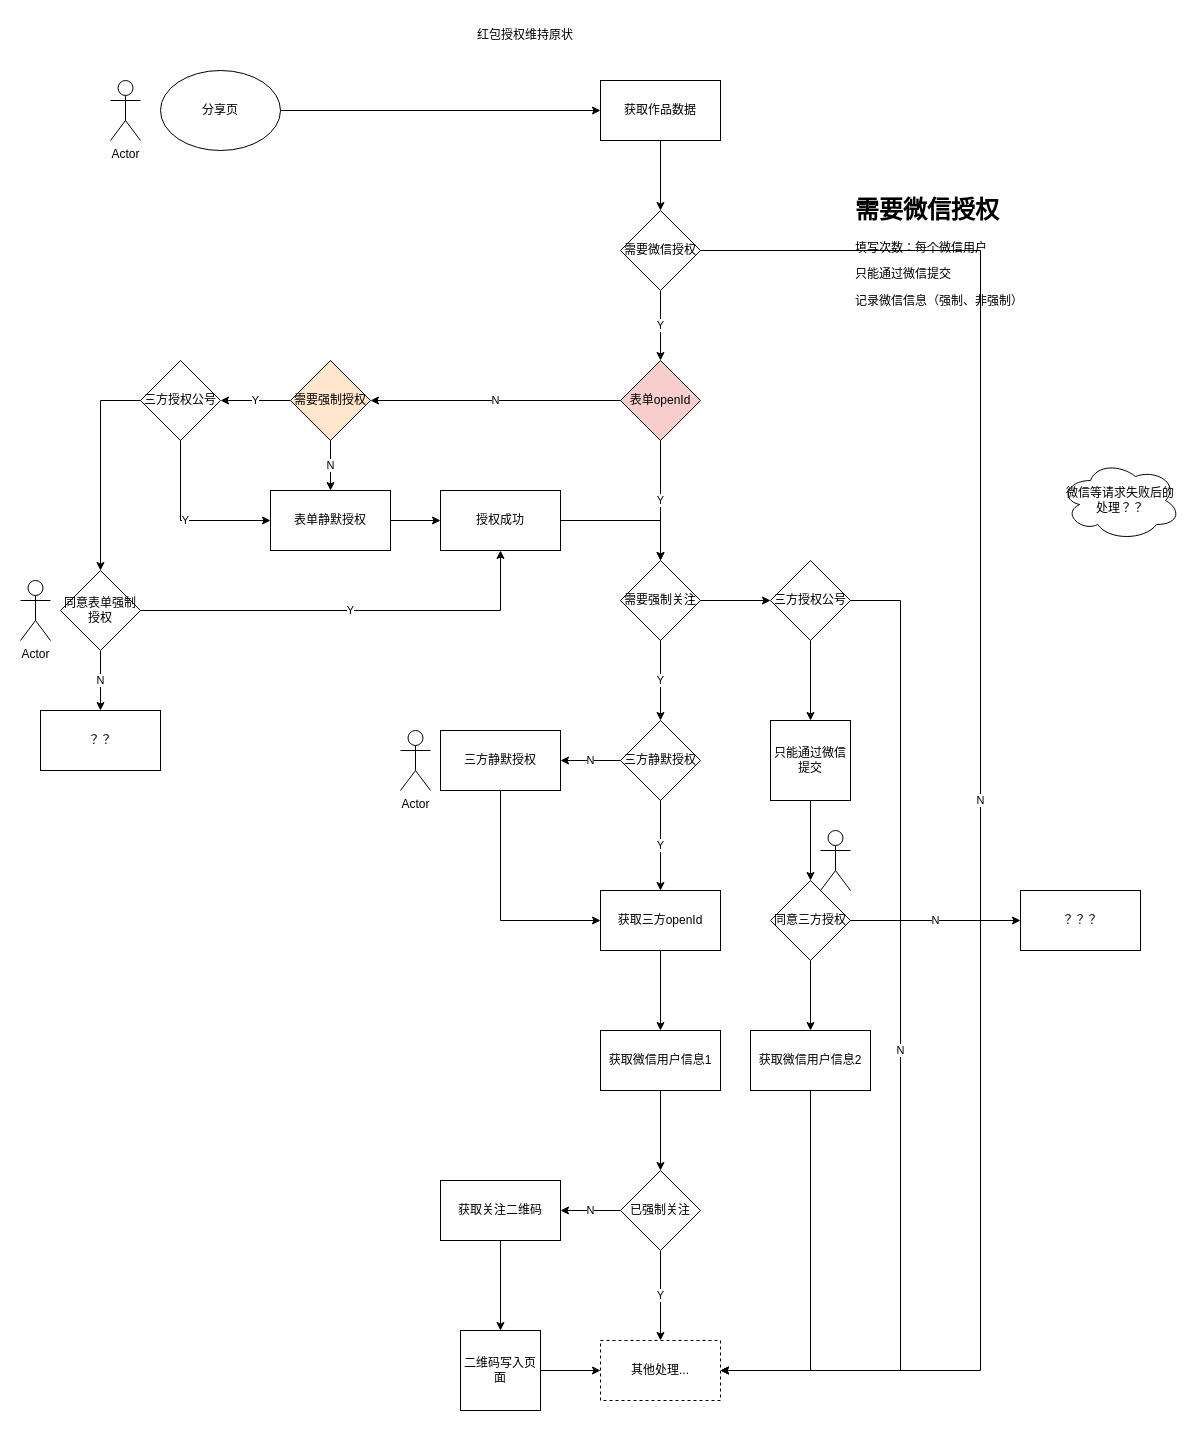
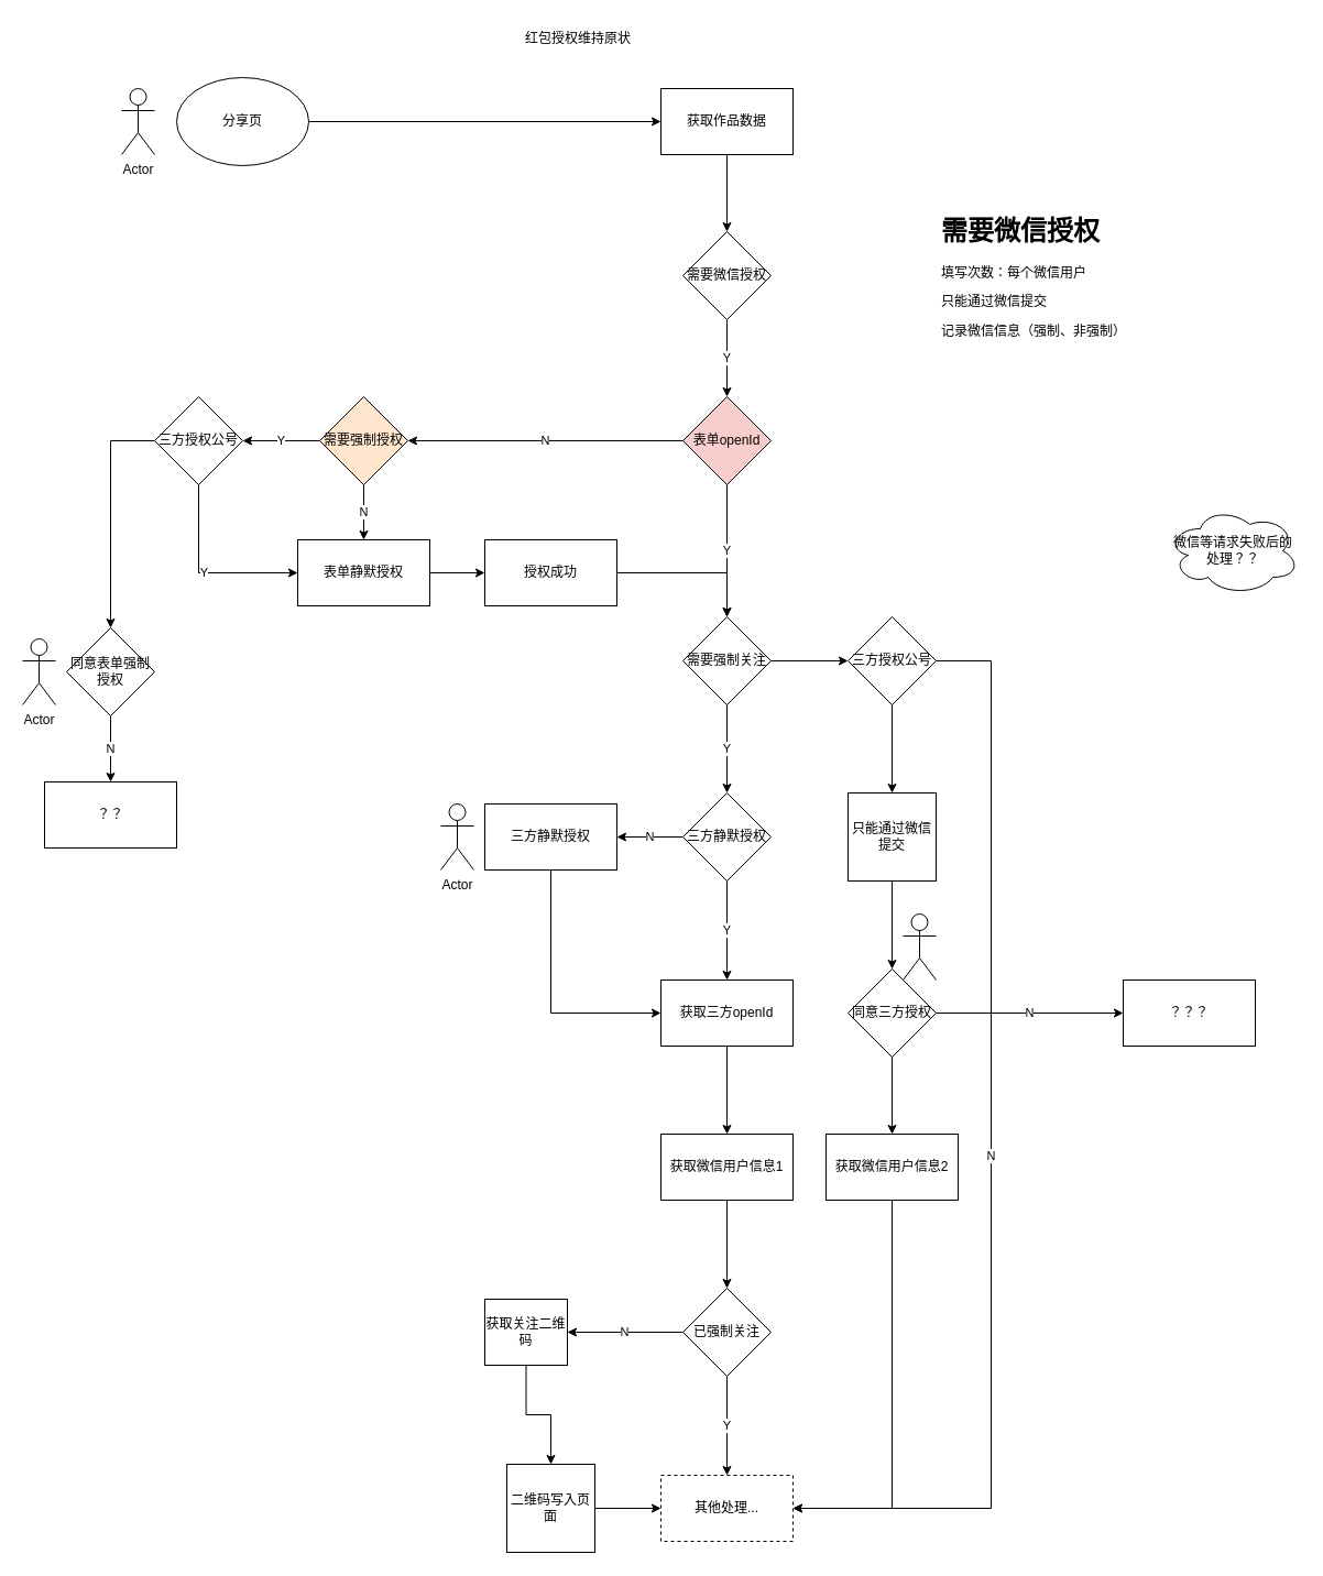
  <mxCell id="0" />
  <mxCell id="1" parent="0" />
  <mxCell id="2" value="" style="edgeStyle=orthogonalEdgeStyle;rounded=0;orthogonalLoop=1;jettySize=auto;html=1;" edge="1" parent="1" source="3" target="5"><mxGeometry relative="1" as="geometry" /></mxCell>
  <mxCell id="3" value="分享页" style="ellipse;whiteSpace=wrap;html=1;" vertex="1" parent="1"><mxGeometry x="160" y="70" width="120" height="80" as="geometry" /></mxCell>
  <mxCell id="4" value="" style="edgeStyle=orthogonalEdgeStyle;rounded=0;orthogonalLoop=1;jettySize=auto;html=1;" edge="1" parent="1" source="5" target="9"><mxGeometry relative="1" as="geometry" /></mxCell>
  <mxCell id="5" value="获取作品数据" style="whiteSpace=wrap;html=1;" vertex="1" parent="1"><mxGeometry x="600" y="80" width="120" height="60" as="geometry" /></mxCell>
  <mxCell id="6" value="红包授权维持原状" style="text;html=1;strokeColor=none;fillColor=none;align=center;verticalAlign=middle;whiteSpace=wrap;rounded=0;" vertex="1" parent="1"><mxGeometry x="470" y="20" width="110" height="30" as="geometry" /></mxCell>
  <mxCell id="7" value="Y" style="edgeStyle=orthogonalEdgeStyle;rounded=0;orthogonalLoop=1;jettySize=auto;html=1;" edge="1" parent="1" source="9" target="13"><mxGeometry relative="1" as="geometry"><mxPoint x="660" y="370" as="targetPoint" /></mxGeometry></mxCell>
- <mxCell id="8" value="N" style="edgeStyle=orthogonalEdgeStyle;rounded=0;orthogonalLoop=1;jettySize=auto;html=1;exitX=1;exitY=0.5;exitDx=0;exitDy=0;entryX=1;entryY=0.5;entryDx=0;entryDy=0;" edge="1" parent="1" source="9" target="23"><mxGeometry relative="1" as="geometry"><Array as="points"><mxPoint x="980" y="250" /><mxPoint x="980" y="1370" /></Array></mxGeometry></mxCell>
  <mxCell id="9" value="需要微信授权" style="rhombus;whiteSpace=wrap;html=1;" vertex="1" parent="1"><mxGeometry x="620" y="210" width="80" height="80" as="geometry" /></mxCell>
  <mxCell id="10" value="&lt;h1&gt;需要微信授权&lt;/h1&gt;&lt;p&gt;填写次数：每个微信用户&lt;/p&gt;&lt;p&gt;只能通过微信提交&lt;/p&gt;&lt;p&gt;记录微信信息（强制、非强制）&lt;/p&gt;" style="text;html=1;strokeColor=none;fillColor=none;spacing=5;spacingTop=-20;whiteSpace=wrap;overflow=hidden;rounded=0;" vertex="1" parent="1"><mxGeometry x="850" y="190" width="190" height="120" as="geometry" /></mxCell>
  <mxCell id="11" value="Y" style="edgeStyle=orthogonalEdgeStyle;rounded=0;orthogonalLoop=1;jettySize=auto;html=1;" edge="1" parent="1" source="13" target="16"><mxGeometry relative="1" as="geometry" /></mxCell>
  <mxCell id="12" value="N" style="edgeStyle=orthogonalEdgeStyle;rounded=0;orthogonalLoop=1;jettySize=auto;html=1;" edge="1" parent="1" source="13" target="26"><mxGeometry relative="1" as="geometry" /></mxCell>
  <mxCell id="13" value="表单openId" style="rhombus;whiteSpace=wrap;html=1;fillColor=#f8cecc;" vertex="1" parent="1"><mxGeometry x="620" y="360" width="80" height="80" as="geometry" /></mxCell>
  <mxCell id="14" value="Y" style="edgeStyle=orthogonalEdgeStyle;rounded=0;orthogonalLoop=1;jettySize=auto;html=1;" edge="1" parent="1" source="16" target="19"><mxGeometry relative="1" as="geometry" /></mxCell>
  <mxCell id="15" value="" style="edgeStyle=orthogonalEdgeStyle;rounded=0;orthogonalLoop=1;jettySize=auto;html=1;" edge="1" parent="1" source="16" target="51"><mxGeometry relative="1" as="geometry" /></mxCell>
  <mxCell id="16" value="需要强制关注" style="rhombus;whiteSpace=wrap;html=1;" vertex="1" parent="1"><mxGeometry x="620" y="560" width="80" height="80" as="geometry" /></mxCell>
  <mxCell id="17" value="Y" style="edgeStyle=orthogonalEdgeStyle;rounded=0;orthogonalLoop=1;jettySize=auto;html=1;" edge="1" parent="1" source="19" target="34"><mxGeometry relative="1" as="geometry" /></mxCell>
  <mxCell id="18" value="N" style="edgeStyle=orthogonalEdgeStyle;rounded=0;orthogonalLoop=1;jettySize=auto;html=1;" edge="1" parent="1" source="19" target="36"><mxGeometry relative="1" as="geometry" /></mxCell>
  <mxCell id="19" value="三方静默授权" style="rhombus;whiteSpace=wrap;html=1;" vertex="1" parent="1"><mxGeometry x="620" y="720" width="80" height="80" as="geometry" /></mxCell>
  <mxCell id="20" value="Y" style="edgeStyle=orthogonalEdgeStyle;rounded=0;orthogonalLoop=1;jettySize=auto;html=1;" edge="1" parent="1" source="22" target="23"><mxGeometry relative="1" as="geometry" /></mxCell>
  <mxCell id="21" value="N" style="edgeStyle=orthogonalEdgeStyle;rounded=0;orthogonalLoop=1;jettySize=auto;html=1;" edge="1" parent="1" source="22" target="38"><mxGeometry relative="1" as="geometry" /></mxCell>
  <mxCell id="22" value="已强制关注" style="rhombus;whiteSpace=wrap;html=1;" vertex="1" parent="1"><mxGeometry x="620" y="1170" width="80" height="80" as="geometry" /></mxCell>
  <mxCell id="23" value="其他处理..." style="whiteSpace=wrap;html=1;dashed=1;" vertex="1" parent="1"><mxGeometry x="600" y="1340" width="120" height="60" as="geometry" /></mxCell>
  <mxCell id="24" value="N" style="edgeStyle=orthogonalEdgeStyle;rounded=0;orthogonalLoop=1;jettySize=auto;html=1;entryX=0.5;entryY=0;entryDx=0;entryDy=0;" edge="1" parent="1" source="26" target="45"><mxGeometry relative="1" as="geometry"><mxPoint x="450" y="500" as="targetPoint" /></mxGeometry></mxCell>
  <mxCell id="25" value="Y" style="edgeStyle=orthogonalEdgeStyle;rounded=0;orthogonalLoop=1;jettySize=auto;html=1;" edge="1" parent="1" source="26" target="43"><mxGeometry relative="1" as="geometry" /></mxCell>
  <mxCell id="26" value="需要强制授权" style="rhombus;whiteSpace=wrap;html=1;fillColor=#ffe6cc;" vertex="1" parent="1"><mxGeometry x="290" y="360" width="80" height="80" as="geometry" /></mxCell>
  <mxCell id="27" style="edgeStyle=orthogonalEdgeStyle;rounded=0;orthogonalLoop=1;jettySize=auto;html=1;exitX=1;exitY=0.5;exitDx=0;exitDy=0;entryX=0.5;entryY=0;entryDx=0;entryDy=0;" edge="1" parent="1" source="28" target="16"><mxGeometry relative="1" as="geometry" /></mxCell>
  <mxCell id="28" value="授权成功" style="whiteSpace=wrap;html=1;" vertex="1" parent="1"><mxGeometry x="440" y="490" width="120" height="60" as="geometry" /></mxCell>
  <mxCell id="29" value="N" style="edgeStyle=orthogonalEdgeStyle;rounded=0;orthogonalLoop=1;jettySize=auto;html=1;" edge="1" parent="1" source="31" target="32"><mxGeometry relative="1" as="geometry" /></mxCell>
- <mxCell id="30" value="Y" style="edgeStyle=orthogonalEdgeStyle;rounded=0;orthogonalLoop=1;jettySize=auto;html=1;exitX=1;exitY=0.5;exitDx=0;exitDy=0;entryX=0.5;entryY=1;entryDx=0;entryDy=0;" edge="1" parent="1" source="31" target="28"><mxGeometry relative="1" as="geometry" /></mxCell>
  <mxCell id="31" value="同意表单强制授权" style="rhombus;whiteSpace=wrap;html=1;" vertex="1" parent="1"><mxGeometry x="60" y="570" width="80" height="80" as="geometry" /></mxCell>
  <mxCell id="32" value="？？" style="whiteSpace=wrap;html=1;" vertex="1" parent="1"><mxGeometry x="40" y="710" width="120" height="60" as="geometry" /></mxCell>
  <mxCell id="33" value="" style="edgeStyle=orthogonalEdgeStyle;rounded=0;orthogonalLoop=1;jettySize=auto;html=1;" edge="1" parent="1" source="34" target="55"><mxGeometry relative="1" as="geometry" /></mxCell>
  <mxCell id="34" value="获取三方openId" style="whiteSpace=wrap;html=1;" vertex="1" parent="1"><mxGeometry x="600" y="890" width="120" height="60" as="geometry" /></mxCell>
  <mxCell id="35" style="edgeStyle=orthogonalEdgeStyle;rounded=0;orthogonalLoop=1;jettySize=auto;html=1;exitX=0.5;exitY=1;exitDx=0;exitDy=0;entryX=0;entryY=0.5;entryDx=0;entryDy=0;" edge="1" parent="1" source="36" target="34"><mxGeometry relative="1" as="geometry" /></mxCell>
  <mxCell id="36" value="三方静默授权" style="whiteSpace=wrap;html=1;" vertex="1" parent="1"><mxGeometry x="440" y="730" width="120" height="60" as="geometry" /></mxCell>
  <mxCell id="37" value="" style="edgeStyle=orthogonalEdgeStyle;rounded=0;orthogonalLoop=1;jettySize=auto;html=1;" edge="1" parent="1" source="38" target="40"><mxGeometry relative="1" as="geometry" /></mxCell>
- <mxCell id="38" value="获取关注二维码" style="whiteSpace=wrap;html=1;" vertex="1" parent="1"><mxGeometry x="440" y="1180" width="120" height="60" as="geometry" /></mxCell>
+ <mxCell id="38" value="获取关注二维码" style="whiteSpace=wrap;html=1;" vertex="1" parent="1"><mxGeometry x="440" y="1180" width="75" height="60" as="geometry" /></mxCell>
  <mxCell id="39" style="edgeStyle=orthogonalEdgeStyle;rounded=0;orthogonalLoop=1;jettySize=auto;html=1;exitX=1;exitY=0.5;exitDx=0;exitDy=0;entryX=0;entryY=0.5;entryDx=0;entryDy=0;" edge="1" parent="1" source="40" target="23"><mxGeometry relative="1" as="geometry" /></mxCell>
  <mxCell id="40" value="二维码写入页面" style="rounded=0;whiteSpace=wrap;html=1;fontFamily=Helvetica;fontSize=12;fontColor=#000000;align=center;strokeColor=#000000;fillColor=#ffffff;" vertex="1" parent="1"><mxGeometry x="460" y="1330" width="80" height="80" as="geometry" /></mxCell>
  <mxCell id="41" value="Y" style="edgeStyle=orthogonalEdgeStyle;rounded=0;orthogonalLoop=1;jettySize=auto;html=1;entryX=0;entryY=0.5;entryDx=0;entryDy=0;exitX=0.5;exitY=1;exitDx=0;exitDy=0;" edge="1" parent="1" source="43" target="45"><mxGeometry relative="1" as="geometry" /></mxCell>
  <mxCell id="42" style="edgeStyle=orthogonalEdgeStyle;rounded=0;orthogonalLoop=1;jettySize=auto;html=1;exitX=0;exitY=0.5;exitDx=0;exitDy=0;entryX=0.5;entryY=0;entryDx=0;entryDy=0;" edge="1" parent="1" source="43" target="31"><mxGeometry relative="1" as="geometry" /></mxCell>
  <mxCell id="43" value="三方授权公号" style="rhombus;whiteSpace=wrap;html=1;" vertex="1" parent="1"><mxGeometry x="140" y="360" width="80" height="80" as="geometry" /></mxCell>
  <mxCell id="44" style="edgeStyle=orthogonalEdgeStyle;rounded=0;orthogonalLoop=1;jettySize=auto;html=1;exitX=1;exitY=0.5;exitDx=0;exitDy=0;entryX=0;entryY=0.5;entryDx=0;entryDy=0;" edge="1" parent="1" source="45" target="28"><mxGeometry relative="1" as="geometry" /></mxCell>
  <mxCell id="45" value="表单静默授权" style="whiteSpace=wrap;html=1;" vertex="1" parent="1"><mxGeometry x="270" y="490" width="120" height="60" as="geometry" /></mxCell>
  <mxCell id="46" value="Actor" style="shape=umlActor;verticalLabelPosition=bottom;verticalAlign=top;html=1;outlineConnect=0;" vertex="1" parent="1"><mxGeometry x="20" y="580" width="30" height="60" as="geometry" /></mxCell>
  <mxCell id="47" value="Actor" style="shape=umlActor;verticalLabelPosition=bottom;verticalAlign=top;html=1;outlineConnect=0;" vertex="1" parent="1"><mxGeometry x="110" y="80" width="30" height="60" as="geometry" /></mxCell>
  <mxCell id="48" value="Actor" style="shape=umlActor;verticalLabelPosition=bottom;verticalAlign=top;html=1;outlineConnect=0;" vertex="1" parent="1"><mxGeometry x="400" y="730" width="30" height="60" as="geometry" /></mxCell>
  <mxCell id="49" value="N" style="edgeStyle=orthogonalEdgeStyle;rounded=0;orthogonalLoop=1;jettySize=auto;html=1;exitX=1;exitY=0.5;exitDx=0;exitDy=0;entryX=1;entryY=0.5;entryDx=0;entryDy=0;" edge="1" parent="1" source="51" target="23"><mxGeometry relative="1" as="geometry"><Array as="points"><mxPoint x="900" y="600" /><mxPoint x="900" y="1370" /></Array></mxGeometry></mxCell>
  <mxCell id="50" value="" style="edgeStyle=orthogonalEdgeStyle;rounded=0;orthogonalLoop=1;jettySize=auto;html=1;" edge="1" parent="1" source="51" target="53"><mxGeometry relative="1" as="geometry" /></mxCell>
  <mxCell id="51" value="三方授权公号" style="rhombus;whiteSpace=wrap;html=1;" vertex="1" parent="1"><mxGeometry x="770" y="560" width="80" height="80" as="geometry" /></mxCell>
  <mxCell id="52" value="" style="edgeStyle=orthogonalEdgeStyle;rounded=0;orthogonalLoop=1;jettySize=auto;html=1;" edge="1" parent="1" source="53" target="58"><mxGeometry relative="1" as="geometry" /></mxCell>
  <mxCell id="53" value="只能通过微信提交" style="rounded=0;whiteSpace=wrap;html=1;fontFamily=Helvetica;fontSize=12;fontColor=#000000;align=center;strokeColor=#000000;fillColor=#ffffff;" vertex="1" parent="1"><mxGeometry x="770" y="720" width="80" height="80" as="geometry" /></mxCell>
  <mxCell id="54" style="edgeStyle=orthogonalEdgeStyle;rounded=0;orthogonalLoop=1;jettySize=auto;html=1;exitX=0.5;exitY=1;exitDx=0;exitDy=0;entryX=0.5;entryY=0;entryDx=0;entryDy=0;" edge="1" parent="1" source="55" target="22"><mxGeometry relative="1" as="geometry" /></mxCell>
  <mxCell id="55" value="获取微信用户信息1" style="whiteSpace=wrap;html=1;" vertex="1" parent="1"><mxGeometry x="600" y="1030" width="120" height="60" as="geometry" /></mxCell>
  <mxCell id="56" value="N" style="edgeStyle=orthogonalEdgeStyle;rounded=0;orthogonalLoop=1;jettySize=auto;html=1;" edge="1" parent="1" source="58" target="60"><mxGeometry relative="1" as="geometry" /></mxCell>
  <mxCell id="57" value="" style="edgeStyle=orthogonalEdgeStyle;rounded=0;orthogonalLoop=1;jettySize=auto;html=1;" edge="1" parent="1" source="58" target="63"><mxGeometry relative="1" as="geometry" /></mxCell>
  <mxCell id="58" value="同意三方授权" style="rhombus;whiteSpace=wrap;html=1;rounded=0;" vertex="1" parent="1"><mxGeometry x="770" y="880" width="80" height="80" as="geometry" /></mxCell>
  <mxCell id="59" value="" style="shape=umlActor;verticalLabelPosition=bottom;verticalAlign=top;html=1;outlineConnect=0;" vertex="1" parent="1"><mxGeometry x="820" y="830" width="30" height="60" as="geometry" /></mxCell>
  <mxCell id="60" value="？？？" style="whiteSpace=wrap;html=1;rounded=0;" vertex="1" parent="1"><mxGeometry x="1020" y="890" width="120" height="60" as="geometry" /></mxCell>
  <mxCell id="61" value="微信等请求失败后的处理？？" style="ellipse;shape=cloud;whiteSpace=wrap;html=1;" vertex="1" parent="1"><mxGeometry x="1060" y="460" width="120" height="80" as="geometry" /></mxCell>
  <mxCell id="62" style="edgeStyle=orthogonalEdgeStyle;rounded=0;orthogonalLoop=1;jettySize=auto;html=1;exitX=0.5;exitY=1;exitDx=0;exitDy=0;entryX=1;entryY=0.5;entryDx=0;entryDy=0;" edge="1" parent="1" source="63" target="23"><mxGeometry relative="1" as="geometry" /></mxCell>
  <mxCell id="63" value="获取微信用户信息2" style="whiteSpace=wrap;html=1;rounded=0;" vertex="1" parent="1"><mxGeometry x="750" y="1030" width="120" height="60" as="geometry" /></mxCell>
